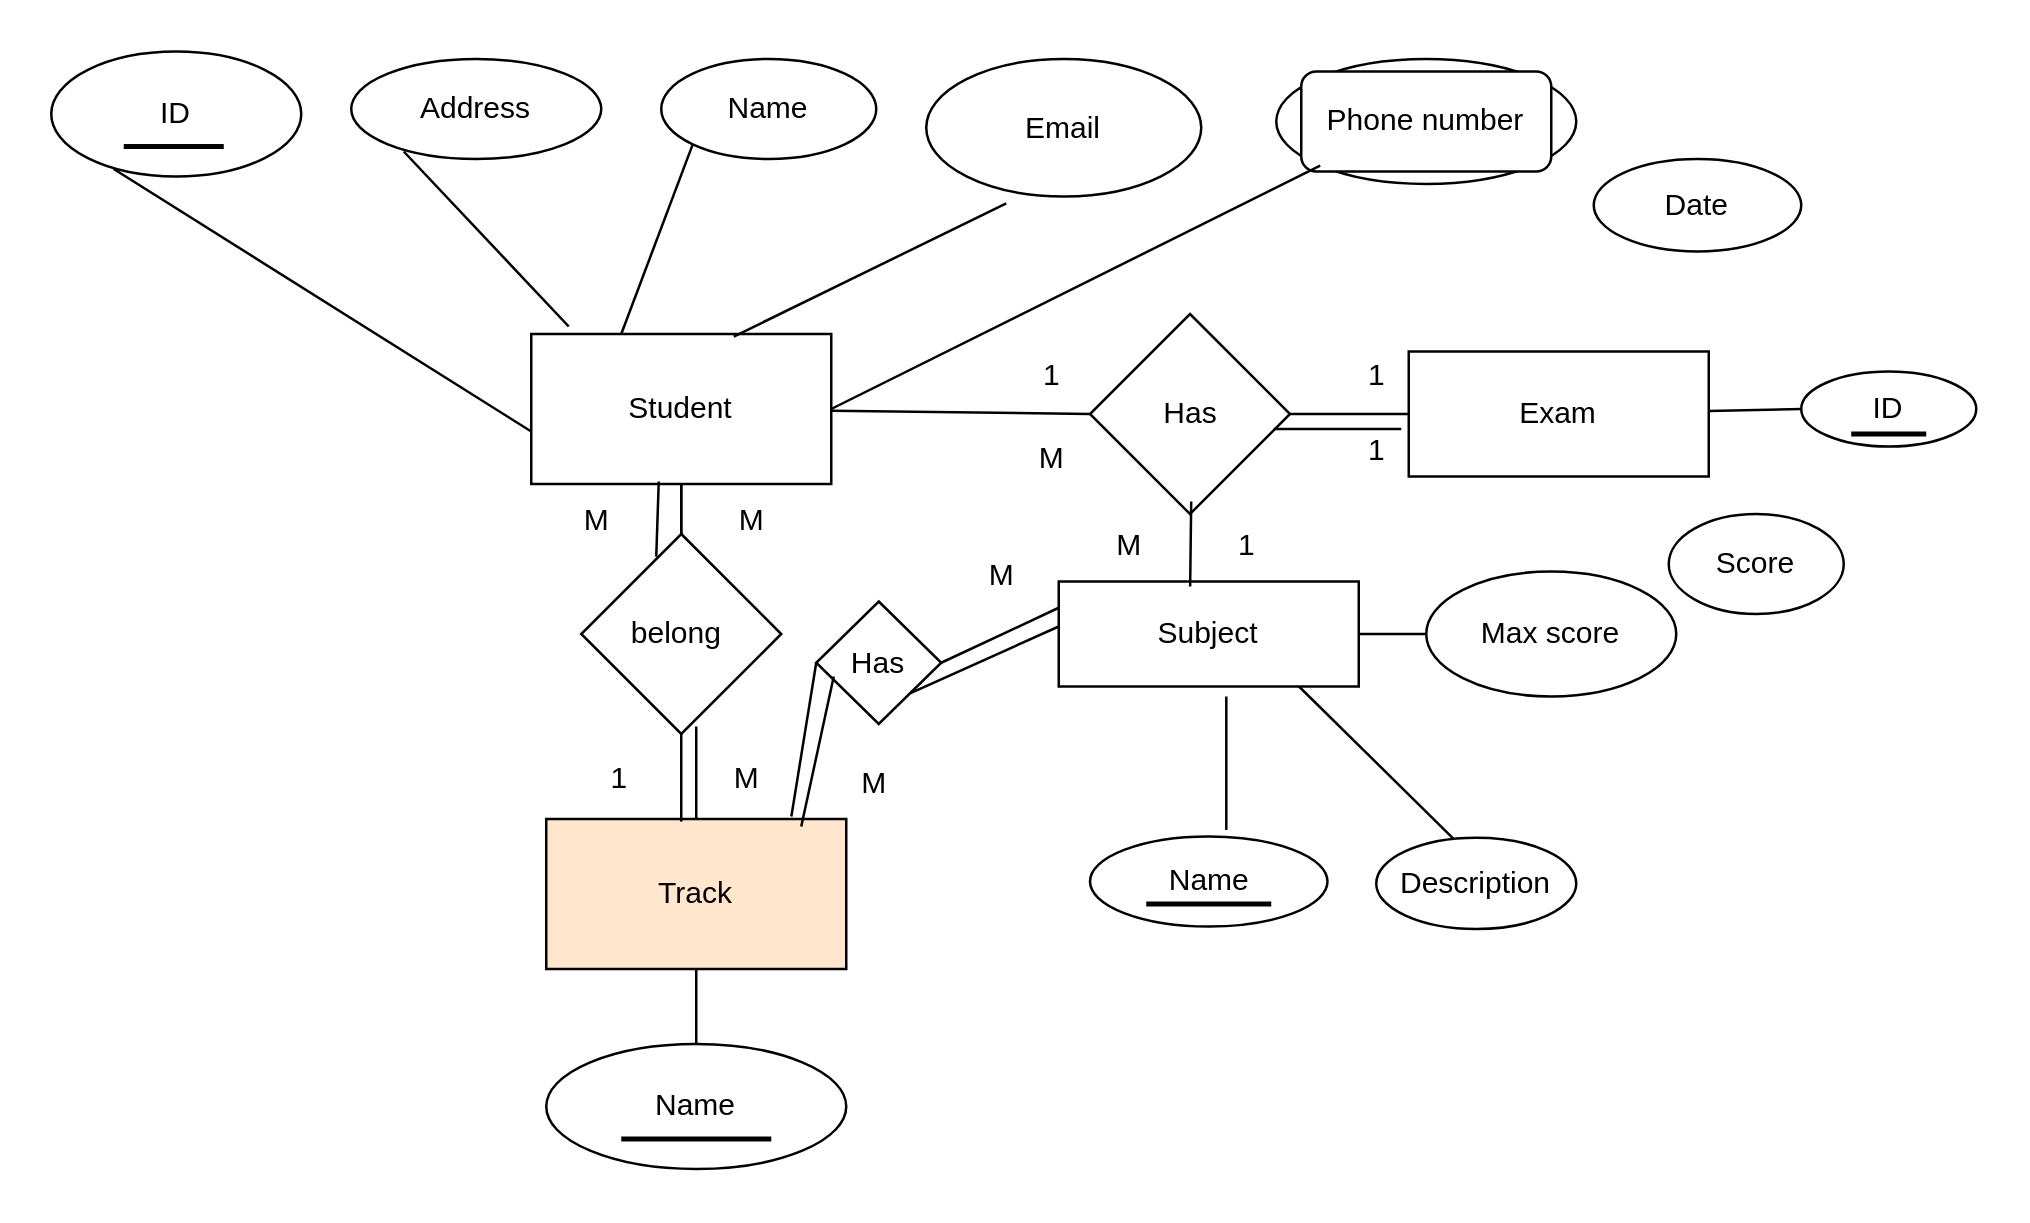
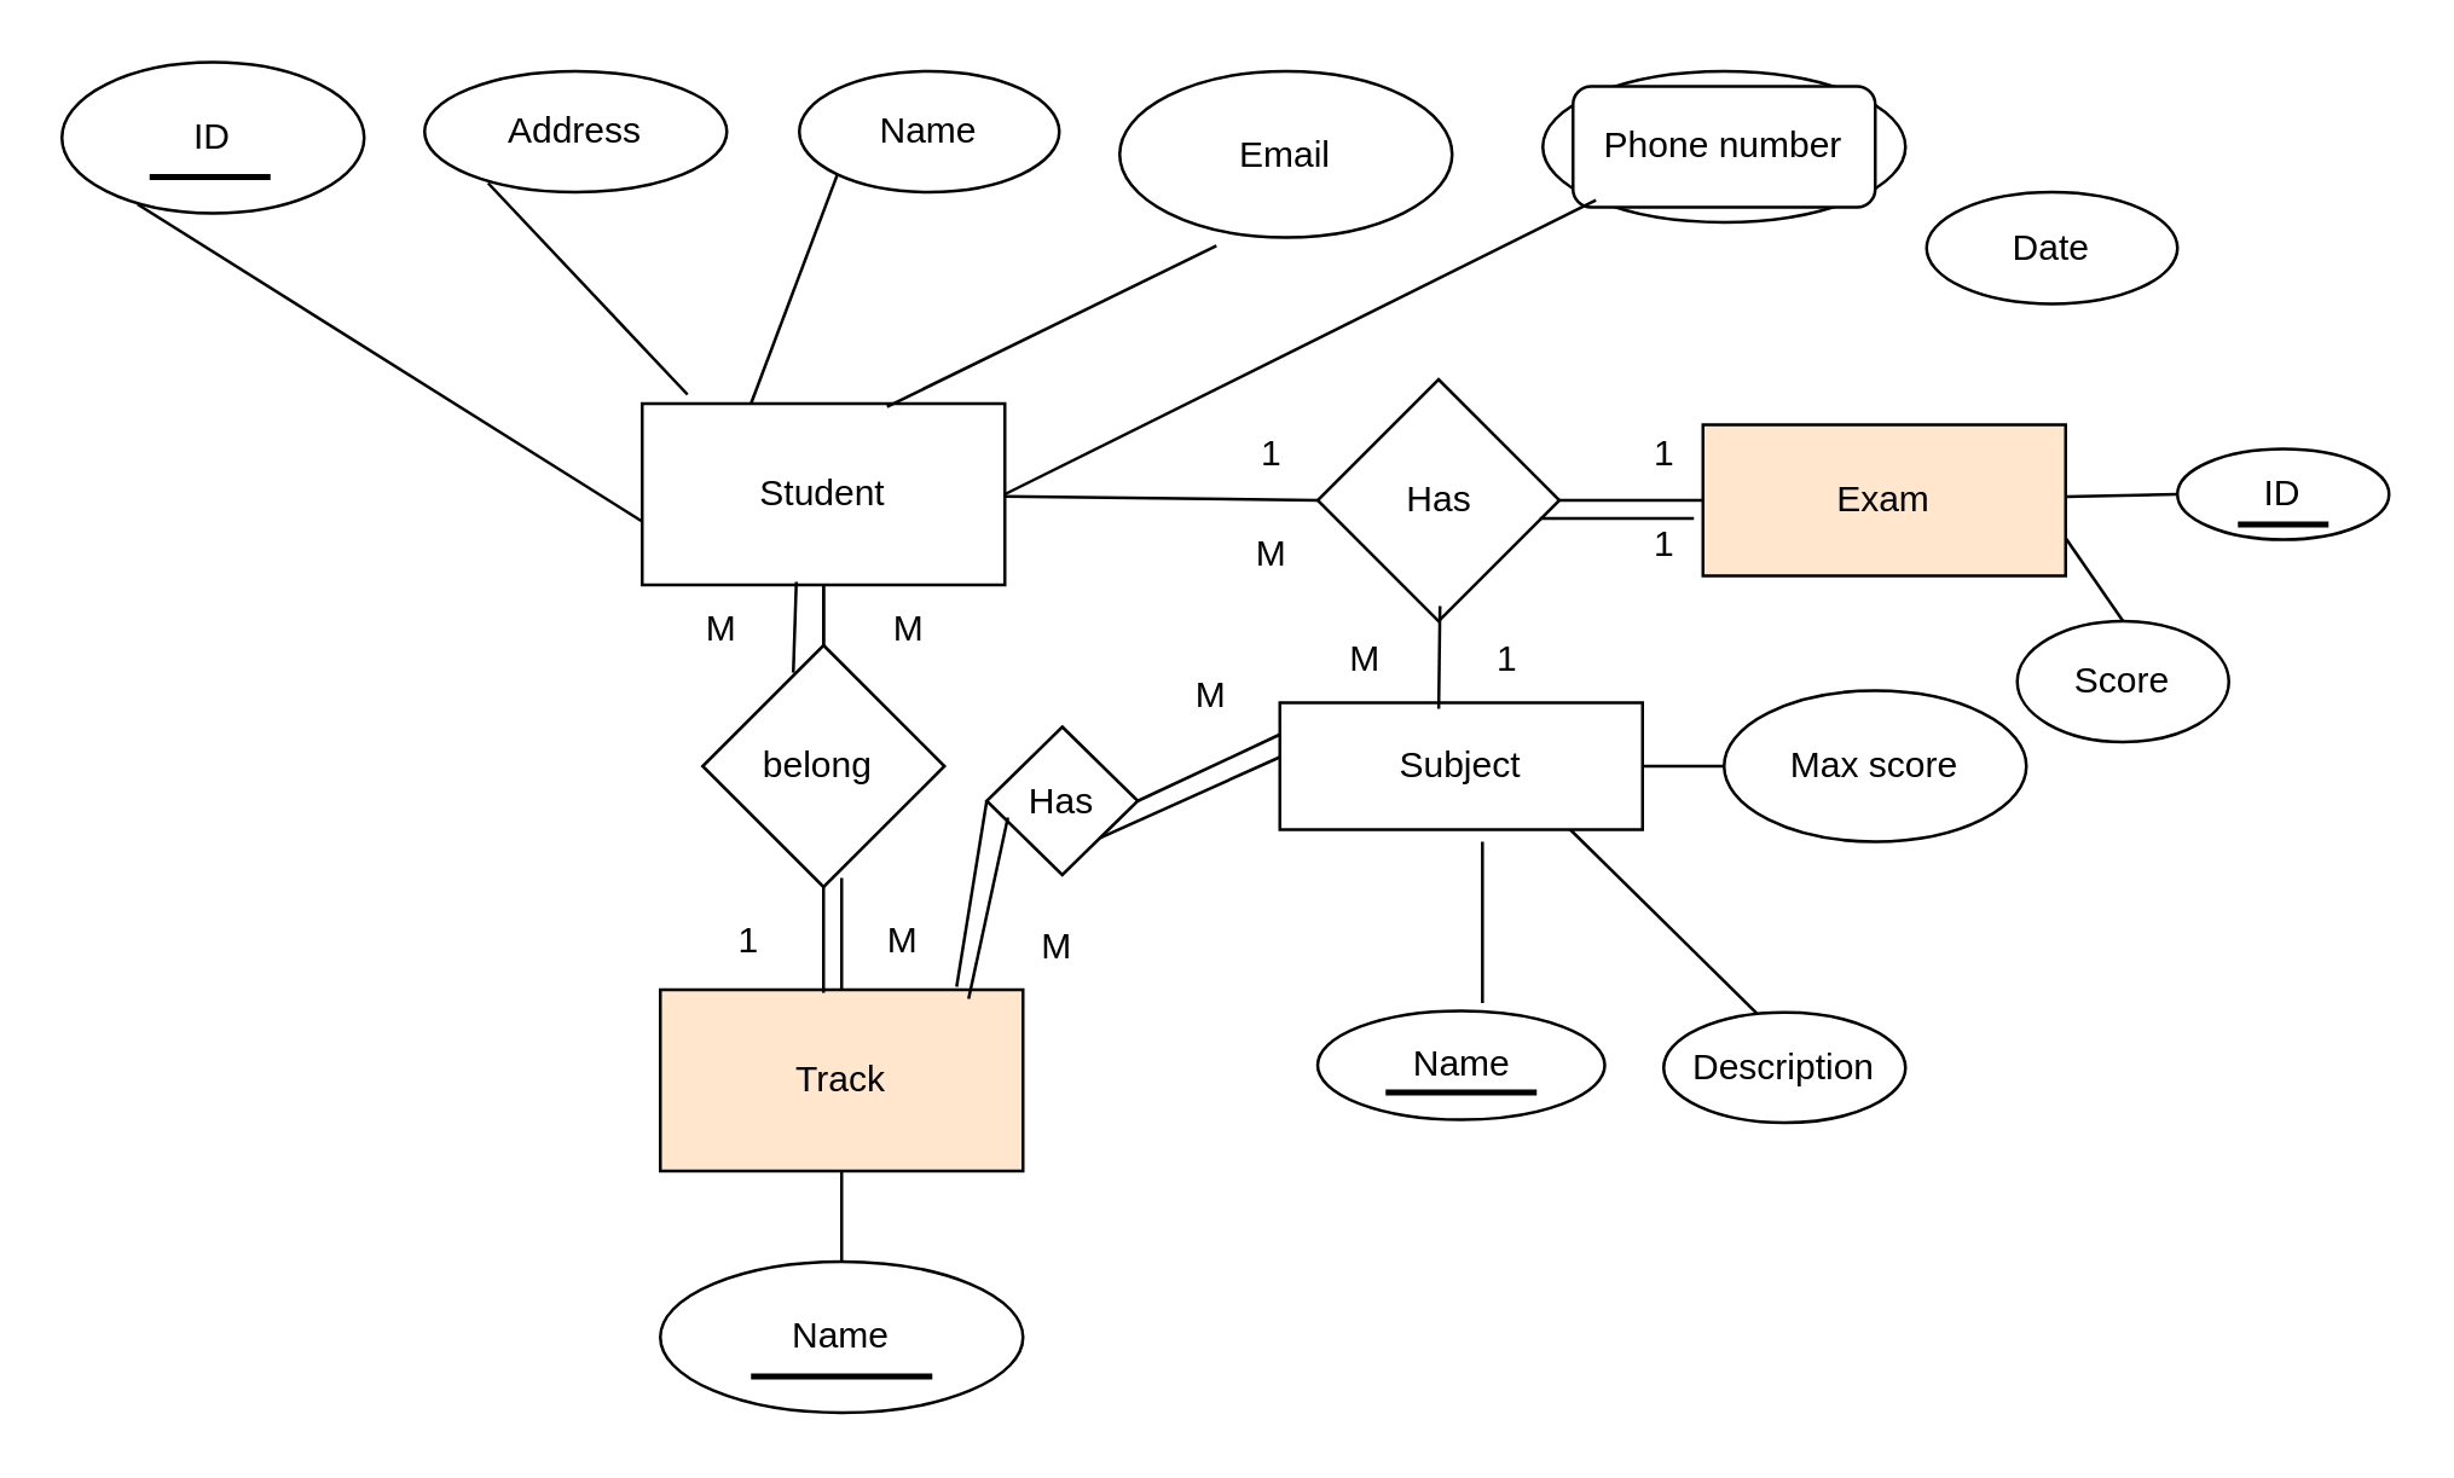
  <mxCell id="0" />
  <mxCell id="1" parent="0" />
  <mxCell id="2" value="Name" style="ellipse;whiteSpace=wrap;html=1;" vertex="1" parent="1"><mxGeometry x="264" y="23" width="86" height="40" as="geometry" /></mxCell>
  <mxCell id="3" value="Email" style="ellipse;whiteSpace=wrap;html=1;" vertex="1" parent="1"><mxGeometry x="370" y="23" width="110" height="55" as="geometry" /></mxCell>
  <mxCell id="4" value="Address" style="ellipse;whiteSpace=wrap;html=1;" vertex="1" parent="1"><mxGeometry x="140" y="23" width="100" height="40" as="geometry" /></mxCell>
  <mxCell id="5" value="" style="ellipse;whiteSpace=wrap;html=1;" vertex="1" parent="1"><mxGeometry x="510" y="23" width="120" height="50" as="geometry" /></mxCell>
  <mxCell id="6" value="Phone number" style="whiteSpace=wrap;html=1;rounded=1;" vertex="1" parent="1"><mxGeometry x="520" y="28" width="100" height="40" as="geometry" /></mxCell>
  <mxCell id="7" value="" style="endArrow=none;html=1;entryX=0;entryY=1;entryDx=0;entryDy=0;exitX=1;exitY=0.5;exitDx=0;exitDy=0;" edge="1" parent="1" source="9" target="5"><mxGeometry width="50" height="50" relative="1" as="geometry"><mxPoint x="300" y="173" as="sourcePoint" /><mxPoint x="350" y="123" as="targetPoint" /></mxGeometry></mxCell>
  <mxCell id="8" value="" style="endArrow=none;html=1;exitX=0.125;exitY=-0.05;exitDx=0;exitDy=0;exitPerimeter=0;entryX=0.73;entryY=0.925;entryDx=0;entryDy=0;entryPerimeter=0;" edge="1" parent="1" source="9"><mxGeometry width="50" height="50" relative="1" as="geometry"><mxPoint x="138" y="123" as="sourcePoint" /><mxPoint x="161" y="60" as="targetPoint" /></mxGeometry></mxCell>
  <mxCell id="9" value="Student" style="rounded=0;whiteSpace=wrap;html=1;" vertex="1" parent="1"><mxGeometry x="212" y="133" width="120" height="60" as="geometry" /></mxCell>
  <mxCell id="10" value="" style="endArrow=none;html=1;entryX=0.291;entryY=1.05;entryDx=0;entryDy=0;entryPerimeter=0;exitX=0.675;exitY=0.017;exitDx=0;exitDy=0;exitPerimeter=0;" edge="1" parent="1" source="9" target="3"><mxGeometry width="50" height="50" relative="1" as="geometry"><mxPoint x="300" y="173" as="sourcePoint" /><mxPoint x="350" y="123" as="targetPoint" /></mxGeometry></mxCell>
  <mxCell id="11" value="" style="endArrow=none;html=1;entryX=0;entryY=1;entryDx=0;entryDy=0;" edge="1" parent="1" target="2"><mxGeometry width="50" height="50" relative="1" as="geometry"><mxPoint x="248" y="133" as="sourcePoint" /><mxPoint x="255" y="63" as="targetPoint" /></mxGeometry></mxCell>
  <mxCell id="12" value="Track" style="rounded=0;whiteSpace=wrap;html=1;fillColor=#ffe6cc;" vertex="1" parent="1"><mxGeometry x="218" y="327" width="120" height="60" as="geometry" /></mxCell>
  <mxCell id="13" value="Name" style="ellipse;whiteSpace=wrap;html=1;" vertex="1" parent="1"><mxGeometry x="218" y="417" width="120" height="50" as="geometry" /></mxCell>
  <mxCell id="14" value="" style="endArrow=none;html=1;exitX=0.5;exitY=0;exitDx=0;exitDy=0;entryX=0.5;entryY=1;entryDx=0;entryDy=0;" edge="1" parent="1" source="13" target="12"><mxGeometry width="50" height="50" relative="1" as="geometry"><mxPoint x="248" y="325" as="sourcePoint" /><mxPoint x="298" y="275" as="targetPoint" /></mxGeometry></mxCell>
  <mxCell id="15" value="belong&amp;nbsp;" style="rhombus;whiteSpace=wrap;html=1;" vertex="1" parent="1"><mxGeometry x="232" y="213" width="80" height="80" as="geometry" /></mxCell>
  <mxCell id="16" value="" style="endArrow=none;html=1;entryX=0.5;entryY=0;entryDx=0;entryDy=0;exitX=0.5;exitY=1;exitDx=0;exitDy=0;" edge="1" parent="1" source="9" target="15"><mxGeometry width="50" height="50" relative="1" as="geometry"><mxPoint x="248" y="300" as="sourcePoint" /><mxPoint x="298" y="250" as="targetPoint" /></mxGeometry></mxCell>
  <mxCell id="17" value="" style="endArrow=none;html=1;entryX=0.5;entryY=1;entryDx=0;entryDy=0;exitX=0.45;exitY=0.017;exitDx=0;exitDy=0;exitPerimeter=0;" edge="1" parent="1" source="12" target="15"><mxGeometry width="50" height="50" relative="1" as="geometry"><mxPoint x="278" y="320" as="sourcePoint" /><mxPoint x="298" y="250" as="targetPoint" /></mxGeometry></mxCell>
  <mxCell id="18" value="M" style="text;html=1;align=center;verticalAlign=middle;resizable=0;points=[];autosize=1;" vertex="1" parent="1"><mxGeometry x="283" y="301" width="30" height="20" as="geometry" /></mxCell>
  <mxCell id="19" value="M" style="text;html=1;align=center;verticalAlign=middle;resizable=0;points=[];autosize=1;" vertex="1" parent="1"><mxGeometry x="285" y="198" width="30" height="20" as="geometry" /></mxCell>
  <mxCell id="20" value="" style="endArrow=none;html=1;entryX=0.5;entryY=0;entryDx=0;entryDy=0;exitX=0.5;exitY=1;exitDx=0;exitDy=0;" edge="1" parent="1" source="9" target="15"><mxGeometry width="50" height="50" relative="1" as="geometry"><mxPoint x="248" y="300" as="sourcePoint" /><mxPoint x="298" y="250" as="targetPoint" /></mxGeometry></mxCell>
  <mxCell id="21" value="ID" style="ellipse;whiteSpace=wrap;html=1;" vertex="1" parent="1"><mxGeometry x="20" width="100" height="50" as="geometry" y="20" /></mxCell>
  <mxCell id="22" value="" style="endArrow=none;html=1;exitX=0.77;exitY=0.94;exitDx=0;exitDy=0;exitPerimeter=0;entryX=0;entryY=0.65;entryDx=0;entryDy=0;entryPerimeter=0;" edge="1" parent="1" target="9"><mxGeometry width="50" height="50" relative="1" as="geometry"><mxPoint x="45" y="67" as="sourcePoint" /><mxPoint x="298" y="250" as="targetPoint" /></mxGeometry></mxCell>
  <mxCell id="23" value="" style="line;strokeWidth=2;html=1;" vertex="1" parent="1"><mxGeometry x="49" y="53" width="40" height="10" as="geometry" /></mxCell>
  <mxCell id="24" value="" style="line;strokeWidth=2;html=1;" vertex="1" parent="1"><mxGeometry x="248" y="450" width="60" height="10" as="geometry" /></mxCell>
  <mxCell id="25" value="Name" style="ellipse;whiteSpace=wrap;html=1;" vertex="1" parent="1"><mxGeometry x="435.5" y="334" width="95" height="36" as="geometry" /></mxCell>
  <mxCell id="26" value="" style="endArrow=none;html=1;entryX=0.574;entryY=0.038;entryDx=0;entryDy=0;entryPerimeter=0;exitX=0.617;exitY=0.983;exitDx=0;exitDy=0;exitPerimeter=0;" edge="1" parent="1"><mxGeometry width="50" height="50" relative="1" as="geometry"><mxPoint x="490.02" y="277.98" as="sourcePoint" /><mxPoint x="490.03" y="331.368" as="targetPoint" /></mxGeometry></mxCell>
  <mxCell id="27" value="" style="line;strokeWidth=2;html=1;" vertex="1" parent="1"><mxGeometry x="458" y="356" width="50" height="10" as="geometry" /></mxCell>
  <mxCell id="28" value="Description" style="ellipse;whiteSpace=wrap;html=1;" vertex="1" parent="1"><mxGeometry x="550" y="334.5" width="80" height="36.5" as="geometry" /></mxCell>
  <mxCell id="29" value="" style="endArrow=none;html=1;exitX=0.388;exitY=0.014;exitDx=0;exitDy=0;exitPerimeter=0;entryX=1;entryY=0.75;entryDx=0;entryDy=0;" edge="1" parent="1" source="28"><mxGeometry width="50" height="50" relative="1" as="geometry"><mxPoint x="300" y="310" as="sourcePoint" /><mxPoint x="513" y="268" as="targetPoint" /></mxGeometry></mxCell>
  <mxCell id="30" value="Max score" style="ellipse;whiteSpace=wrap;html=1;" vertex="1" parent="1"><mxGeometry x="570" y="228" width="100" height="50" as="geometry" /></mxCell>
  <mxCell id="31" value="" style="endArrow=none;html=1;entryX=0;entryY=0.5;entryDx=0;entryDy=0;exitX=1;exitY=0.5;exitDx=0;exitDy=0;" edge="1" parent="1" target="30"><mxGeometry width="50" height="50" relative="1" as="geometry"><mxPoint x="513" y="253" as="sourcePoint" /><mxPoint x="350" y="260" as="targetPoint" /></mxGeometry></mxCell>
  <mxCell id="32" value="Subject" style="rounded=0;whiteSpace=wrap;html=1;" vertex="1" parent="1"><mxGeometry x="423" y="232" width="120" height="42" as="geometry" /></mxCell>
- <mxCell id="33" value="Exam" style="rounded=0;whiteSpace=wrap;html=1;" vertex="1" parent="1"><mxGeometry x="563" y="140" width="120" height="50" as="geometry" /></mxCell>
+ <mxCell id="33" value="Exam" style="rounded=0;whiteSpace=wrap;html=1;fillColor=#ffe6cc;" vertex="1" parent="1"><mxGeometry x="563" y="140" width="120" height="50" as="geometry" /></mxCell>
  <mxCell id="34" value="Has" style="rhombus;whiteSpace=wrap;html=1;" vertex="1" parent="1"><mxGeometry x="435.5" y="125" width="80" height="80" as="geometry" /></mxCell>
  <mxCell id="35" value="" style="endArrow=none;html=1;entryX=0;entryY=0.5;entryDx=0;entryDy=0;" edge="1" parent="1" source="9" target="34"><mxGeometry width="50" height="50" relative="1" as="geometry"><mxPoint x="300" y="300" as="sourcePoint" /><mxPoint x="350" y="250" as="targetPoint" /></mxGeometry></mxCell>
  <mxCell id="36" value="" style="endArrow=none;html=1;entryX=0;entryY=0.5;entryDx=0;entryDy=0;exitX=1;exitY=0.5;exitDx=0;exitDy=0;" edge="1" parent="1" source="34" target="33"><mxGeometry width="50" height="50" relative="1" as="geometry"><mxPoint x="300" y="300" as="sourcePoint" /><mxPoint x="350" y="250" as="targetPoint" /></mxGeometry></mxCell>
  <mxCell id="37" value="" style="endArrow=none;html=1;exitX=0.438;exitY=0.19;exitDx=0;exitDy=0;exitPerimeter=0;entryX=0.506;entryY=0.938;entryDx=0;entryDy=0;entryPerimeter=0;" edge="1" parent="1" target="34"><mxGeometry width="50" height="50" relative="1" as="geometry"><mxPoint x="475.56" y="233.98" as="sourcePoint" /><mxPoint x="476" y="210" as="targetPoint" /></mxGeometry></mxCell>
  <mxCell id="38" value="Date" style="ellipse;whiteSpace=wrap;html=1;" vertex="1" parent="1"><mxGeometry x="637" y="63" width="83" height="37" as="geometry" /></mxCell>
  <mxCell id="39" value="Score" style="ellipse;whiteSpace=wrap;html=1;" vertex="1" parent="1"><mxGeometry x="667" y="205" width="70" height="40" as="geometry" /></mxCell>
+ <mxCell id="40" value="" style="endArrow=none;html=1;entryX=0.5;entryY=0;entryDx=0;entryDy=0;exitX=1;exitY=0.75;exitDx=0;exitDy=0;" edge="1" parent="1" source="33" target="39"><mxGeometry width="50" height="50" relative="1" as="geometry"><mxPoint x="300" y="300" as="sourcePoint" /><mxPoint x="350" y="250" as="targetPoint" /></mxGeometry></mxCell>
  <mxCell id="41" value="ID" style="ellipse;whiteSpace=wrap;html=1;" vertex="1" parent="1"><mxGeometry x="720" y="148" width="70" height="30" as="geometry" /></mxCell>
  <mxCell id="42" value="" style="line;strokeWidth=2;html=1;" vertex="1" parent="1"><mxGeometry x="740" y="168" width="30" height="10" as="geometry" /></mxCell>
  <mxCell id="43" value="" style="endArrow=none;html=1;entryX=0;entryY=0.5;entryDx=0;entryDy=0;" edge="1" parent="1" source="33" target="41"><mxGeometry width="50" height="50" relative="1" as="geometry"><mxPoint x="330" y="300" as="sourcePoint" /><mxPoint x="380" y="250" as="targetPoint" /></mxGeometry></mxCell>
  <mxCell id="44" value="1" style="text;html=1;align=center;verticalAlign=middle;resizable=0;points=[];autosize=1;" vertex="1" parent="1"><mxGeometry x="540" y="140" width="20" height="20" as="geometry" /></mxCell>
  <mxCell id="45" value="1" style="text;html=1;align=center;verticalAlign=middle;resizable=0;points=[];autosize=1;" vertex="1" parent="1"><mxGeometry x="410" y="140" width="20" height="20" as="geometry" /></mxCell>
  <mxCell id="46" value="1" style="text;html=1;align=center;verticalAlign=middle;resizable=0;points=[];autosize=1;" vertex="1" parent="1"><mxGeometry x="540" y="170" width="20" height="20" as="geometry" /></mxCell>
  <mxCell id="47" value="1" style="text;html=1;align=center;verticalAlign=middle;resizable=0;points=[];autosize=1;" vertex="1" parent="1"><mxGeometry x="488" y="208" width="20" height="20" as="geometry" /></mxCell>
  <mxCell id="48" value="M" style="text;html=1;align=center;verticalAlign=middle;resizable=0;points=[];autosize=1;" vertex="1" parent="1"><mxGeometry x="435.5" y="208" width="30" height="20" as="geometry" /></mxCell>
  <mxCell id="49" value="M" style="text;html=1;align=center;verticalAlign=middle;resizable=0;points=[];autosize=1;" vertex="1" parent="1"><mxGeometry x="405" y="173" width="30" height="20" as="geometry" /></mxCell>
  <mxCell id="50" value="M" style="text;html=1;align=center;verticalAlign=middle;resizable=0;points=[];autosize=1;" vertex="1" parent="1"><mxGeometry x="223" y="198" width="30" height="20" as="geometry" /></mxCell>
  <mxCell id="51" value="1" style="text;html=1;align=center;verticalAlign=middle;resizable=0;points=[];autosize=1;" vertex="1" parent="1"><mxGeometry x="237" y="301" width="20" height="20" as="geometry" /></mxCell>
  <mxCell id="52" value="" style="endArrow=none;html=1;exitX=0.375;exitY=0.113;exitDx=0;exitDy=0;exitPerimeter=0;entryX=0.425;entryY=0.983;entryDx=0;entryDy=0;entryPerimeter=0;" edge="1" parent="1" source="15" target="9"><mxGeometry width="50" height="50" relative="1" as="geometry"><mxPoint x="278" y="280" as="sourcePoint" /><mxPoint x="328" y="230" as="targetPoint" /></mxGeometry></mxCell>
  <mxCell id="53" value="" style="endArrow=none;html=1;exitX=0.5;exitY=0;exitDx=0;exitDy=0;" edge="1" parent="1" source="12"><mxGeometry width="50" height="50" relative="1" as="geometry"><mxPoint x="278" y="280" as="sourcePoint" /><mxPoint x="278" y="290" as="targetPoint" /></mxGeometry></mxCell>
  <mxCell id="54" value="" style="endArrow=none;html=1;" edge="1" parent="1"><mxGeometry width="50" height="50" relative="1" as="geometry"><mxPoint x="509" y="171" as="sourcePoint" /><mxPoint x="560" y="171" as="targetPoint" /></mxGeometry></mxCell>
  <mxCell id="55" value="Has" style="rhombus;whiteSpace=wrap;html=1;" vertex="1" parent="1"><mxGeometry x="326" y="240" width="50" height="49" as="geometry" /></mxCell>
  <mxCell id="56" value="" style="endArrow=none;html=1;entryX=0;entryY=0.5;entryDx=0;entryDy=0;exitX=0.817;exitY=-0.017;exitDx=0;exitDy=0;exitPerimeter=0;" edge="1" parent="1" source="12" target="55"><mxGeometry width="50" height="50" relative="1" as="geometry"><mxPoint x="320" y="320" as="sourcePoint" /><mxPoint x="380" y="230" as="targetPoint" /></mxGeometry></mxCell>
  <mxCell id="57" value="" style="endArrow=none;html=1;entryX=0;entryY=0.25;entryDx=0;entryDy=0;exitX=1;exitY=0.5;exitDx=0;exitDy=0;" edge="1" parent="1" source="55" target="32"><mxGeometry width="50" height="50" relative="1" as="geometry"><mxPoint x="330" y="280" as="sourcePoint" /><mxPoint x="380" y="230" as="targetPoint" /></mxGeometry></mxCell>
  <mxCell id="58" value="M" style="text;html=1;align=center;verticalAlign=middle;resizable=0;points=[];autosize=1;" vertex="1" parent="1"><mxGeometry x="334" y="303" width="30" height="20" as="geometry" /></mxCell>
  <mxCell id="59" value="M" style="text;html=1;align=center;verticalAlign=middle;resizable=0;points=[];autosize=1;" vertex="1" parent="1"><mxGeometry x="385" y="220" width="30" height="20" as="geometry" /></mxCell>
  <mxCell id="60" value="" style="endArrow=none;html=1;exitX=0.85;exitY=0.05;exitDx=0;exitDy=0;exitPerimeter=0;entryX=0.14;entryY=0.612;entryDx=0;entryDy=0;entryPerimeter=0;" edge="1" parent="1" source="12" target="55"><mxGeometry width="50" height="50" relative="1" as="geometry"><mxPoint x="330" y="280" as="sourcePoint" /><mxPoint x="350" y="270" as="targetPoint" /></mxGeometry></mxCell>
  <mxCell id="61" value="" style="endArrow=none;html=1;exitX=1;exitY=1;exitDx=0;exitDy=0;" edge="1" parent="1" source="55"><mxGeometry width="50" height="50" relative="1" as="geometry"><mxPoint x="330" y="280" as="sourcePoint" /><mxPoint x="423" y="250" as="targetPoint" /></mxGeometry></mxCell>
